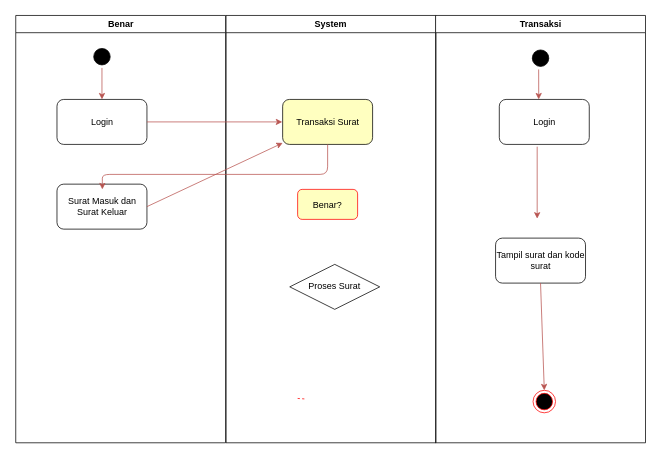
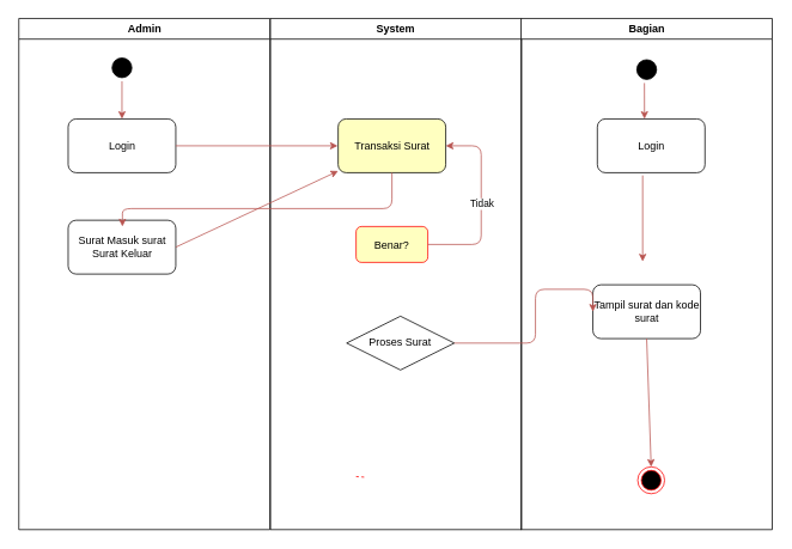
  <mxCell id="0" />
  <mxCell id="1" parent="0" />
- <mxCell id="2" value="Benar" style="swimlane;whiteSpace=wrap" parent="1" vertex="1"><mxGeometry x="20.5" y="20" width="280" height="570" as="geometry" /></mxCell>
+ <mxCell id="2" value="Admin" style="swimlane;whiteSpace=wrap" parent="1" vertex="1"><mxGeometry x="20.5" y="20" width="280" height="570" as="geometry" /></mxCell>
  <mxCell id="3" value="" style="ellipse;shape=startState;fillColor=#000000;" parent="2" vertex="1"><mxGeometry x="100" y="40" width="30" height="30" as="geometry" /></mxCell>
  <mxCell id="4" value="Login" style="rounded=1;whiteSpace=wrap;html=1;" vertex="1" parent="2"><mxGeometry x="55" y="112" width="120" height="60" as="geometry" /></mxCell>
- <mxCell id="5" value="Surat Masuk dan Surat Keluar" style="rounded=1;whiteSpace=wrap;html=1;" vertex="1" parent="2"><mxGeometry x="55" y="225" width="120" height="60" as="geometry" /></mxCell>
+ <mxCell id="5" value="Surat Masuk surat Surat Keluar" style="rounded=1;whiteSpace=wrap;html=1;" vertex="1" parent="2"><mxGeometry x="55" y="225" width="120" height="60" as="geometry" /></mxCell>
  <mxCell id="6" value="" style="endArrow=classic;html=1;entryX=0.5;entryY=0;entryDx=0;entryDy=0;exitX=0.5;exitY=1;exitDx=0;exitDy=0;fillColor=#f8cecc;strokeColor=#b85450;" edge="1" parent="2" source="3" target="4"><mxGeometry width="50" height="50" relative="1" as="geometry"><mxPoint x="90" y="112" as="sourcePoint" /><mxPoint x="140" y="62" as="targetPoint" /></mxGeometry></mxCell>
  <mxCell id="7" value="System" style="swimlane;whiteSpace=wrap" parent="1" vertex="1"><mxGeometry x="301" y="20" width="280" height="570" as="geometry" /></mxCell>
  <mxCell id="8" value="Benar?" style="fillColor=#ffffc0;strokeColor=#ff0000;rounded=1;" parent="7" vertex="1"><mxGeometry x="95.5" y="232" width="80" height="40" as="geometry" /></mxCell>
  <mxCell id="9" value="" style="endArrow=none;strokeColor=#FF0000;endFill=0;rounded=0;dashed=1" parent="7" edge="1"><mxGeometry relative="1" as="geometry"><mxPoint x="95.5" y="510.843" as="sourcePoint" /><mxPoint x="105" y="511.507" as="targetPoint" /></mxGeometry></mxCell>
  <mxCell id="10" value="Transaksi Surat" style="rounded=1;whiteSpace=wrap;html=1;fillColor=#ffffc0;" vertex="1" parent="7"><mxGeometry x="75.5" y="112" width="120" height="60" as="geometry" /></mxCell>
+ <mxCell id="11" value="" style="endArrow=classic;html=1;edgeStyle=orthogonalEdgeStyle;exitX=1;exitY=0.5;exitDx=0;exitDy=0;fillColor=#f8cecc;strokeColor=#b85450;entryX=1;entryY=0.5;entryDx=0;entryDy=0;" edge="1" parent="7" source="8" target="10"><mxGeometry relative="1" as="geometry"><mxPoint x="130" y="212" as="sourcePoint" /><mxPoint x="200" y="142" as="targetPoint" /><Array as="points"><mxPoint x="235" y="252" /><mxPoint x="235" y="142" /></Array></mxGeometry></mxCell>
+ <mxCell id="12" value="Tidak" style="edgeLabel;resizable=0;html=1;align=center;verticalAlign=middle;" connectable="0" vertex="1" parent="11"><mxGeometry relative="1" as="geometry" /></mxCell>
  <mxCell id="13" value="Proses Surat" style="rhombus;whiteSpace=wrap;html=1;" vertex="1" parent="7"><mxGeometry x="85" y="332" width="120" height="60" as="geometry" /></mxCell>
- <mxCell id="14" value="Transaksi" style="swimlane;whiteSpace=wrap" parent="1" vertex="1"><mxGeometry x="580.5" y="20" width="280" height="570" as="geometry" /></mxCell>
+ <mxCell id="14" value="Bagian" style="swimlane;whiteSpace=wrap" parent="1" vertex="1"><mxGeometry x="580.5" y="20" width="280" height="570" as="geometry" /></mxCell>
  <mxCell id="15" value="" style="ellipse;shape=endState;fillColor=#000000;strokeColor=#ff0000" parent="14" vertex="1"><mxGeometry x="130" y="500" width="30" height="30" as="geometry" /></mxCell>
  <mxCell id="16" value="" style="ellipse;shape=startState;fillColor=#000000;" vertex="1" parent="14"><mxGeometry x="125" y="42" width="30" height="30" as="geometry" /></mxCell>
  <mxCell id="17" value="Login" style="rounded=1;whiteSpace=wrap;html=1;" vertex="1" parent="14"><mxGeometry x="85" y="112" width="120" height="60" as="geometry" /></mxCell>
  <mxCell id="18" value="" style="endArrow=classic;html=1;entryX=0.438;entryY=0;entryDx=0;entryDy=0;entryPerimeter=0;fillColor=#f8cecc;strokeColor=#b85450;" edge="1" parent="14" target="17"><mxGeometry width="50" height="50" relative="1" as="geometry"><mxPoint x="137.5" y="72" as="sourcePoint" /><mxPoint x="-174.5" y="202" as="targetPoint" /></mxGeometry></mxCell>
  <mxCell id="19" value="Tampil surat dan kode surat" style="rounded=1;whiteSpace=wrap;html=1;strokeColor=#000000;" vertex="1" parent="14"><mxGeometry x="80" y="297" width="120" height="60" as="geometry" /></mxCell>
  <mxCell id="20" value="" style="endArrow=classic;html=1;exitX=0.421;exitY=1.05;exitDx=0;exitDy=0;exitPerimeter=0;fillColor=#f8cecc;strokeColor=#b85450;" edge="1" parent="14" source="17"><mxGeometry width="50" height="50" relative="1" as="geometry"><mxPoint x="-94.5" y="252" as="sourcePoint" /><mxPoint x="135.5" y="271" as="targetPoint" /></mxGeometry></mxCell>
  <mxCell id="21" value="" style="endArrow=classic;html=1;entryX=0.5;entryY=0;entryDx=0;entryDy=0;exitX=0.5;exitY=1;exitDx=0;exitDy=0;fillColor=#f8cecc;strokeColor=#b85450;" edge="1" parent="14" source="19" target="15"><mxGeometry width="50" height="50" relative="1" as="geometry"><mxPoint x="75.5" y="452" as="sourcePoint" /><mxPoint x="95.5" y="392" as="targetPoint" /></mxGeometry></mxCell>
  <mxCell id="22" value="" style="endArrow=classic;html=1;exitX=1;exitY=0.5;exitDx=0;exitDy=0;fillColor=#f8cecc;strokeColor=#b85450;" edge="1" parent="1" source="4"><mxGeometry width="50" height="50" relative="1" as="geometry"><mxPoint x="236" y="172" as="sourcePoint" /><mxPoint x="376" y="162" as="targetPoint" /></mxGeometry></mxCell>
  <mxCell id="23" value="" style="endArrow=classic;html=1;edgeStyle=orthogonalEdgeStyle;exitX=0.5;exitY=1;exitDx=0;exitDy=0;fillColor=#f8cecc;strokeColor=#b85450;" edge="1" parent="1" source="10"><mxGeometry width="50" height="50" relative="1" as="geometry"><mxPoint x="376" y="282" as="sourcePoint" /><mxPoint x="136" y="252" as="targetPoint" /><Array as="points"><mxPoint x="436" y="232" /><mxPoint x="136" y="232" /><mxPoint x="136" y="242" /></Array></mxGeometry></mxCell>
  <mxCell id="24" value="" style="endArrow=classic;html=1;exitX=1;exitY=0.5;exitDx=0;exitDy=0;fillColor=#f8cecc;strokeColor=#b85450;" edge="1" parent="1" source="5" target="10"><mxGeometry width="50" height="50" relative="1" as="geometry"><mxPoint x="376" y="282" as="sourcePoint" /><mxPoint x="426" y="232" as="targetPoint" /></mxGeometry></mxCell>
+ <mxCell id="25" value="" style="endArrow=classic;html=1;edgeStyle=orthogonalEdgeStyle;exitX=1;exitY=0.5;exitDx=0;exitDy=0;entryX=0;entryY=0.5;entryDx=0;entryDy=0;fillColor=#f8cecc;strokeColor=#b85450;" edge="1" parent="1" source="13" target="19"><mxGeometry width="50" height="50" relative="1" as="geometry"><mxPoint x="516" y="382" as="sourcePoint" /><mxPoint x="666" y="322" as="targetPoint" /><Array as="points"><mxPoint x="596.5" y="382" /><mxPoint x="596.5" y="322" /></Array></mxGeometry></mxCell>
